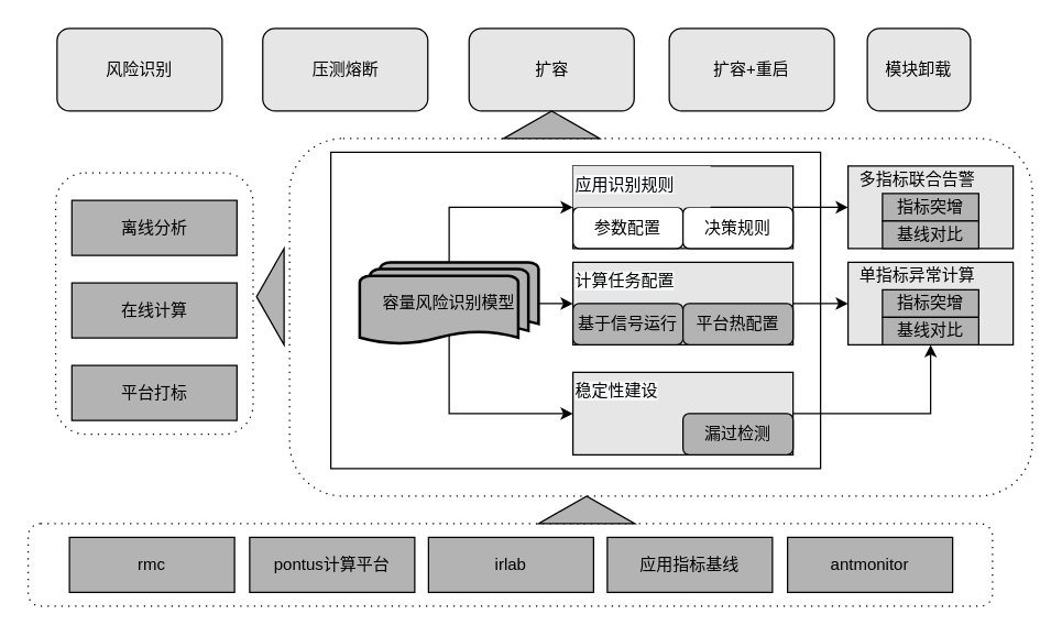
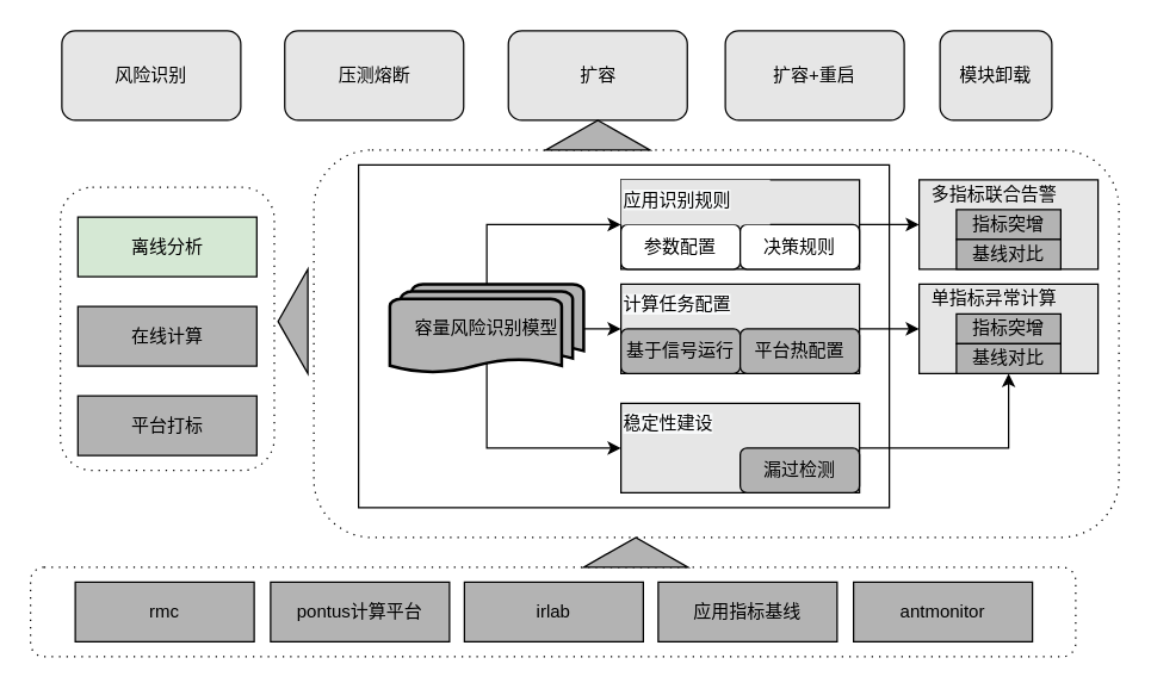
  <mxCell id="0" />
  <mxCell id="1" parent="0" />
  <mxCell id="2" value="" style="shape=ext;rounded=1;html=1;whiteSpace=wrap;dashed=1;dashPattern=1 4;" parent="1" vertex="1"><mxGeometry x="40" y="125" width="143.5" height="190" as="geometry" /></mxCell>
  <mxCell id="3" value="" style="shape=ext;rounded=1;html=1;whiteSpace=wrap;dashed=1;dashPattern=1 4;" parent="1" vertex="1"><mxGeometry x="210" y="100" width="540" height="260" as="geometry" /></mxCell>
  <mxCell id="4" value="" style="shape=ext;rounded=1;html=1;whiteSpace=wrap;dashed=1;dashPattern=1 4;" parent="1" vertex="1"><mxGeometry x="20" y="380" width="701" height="60" as="geometry" /></mxCell>
  <mxCell id="5" value="" style="rounded=0;whiteSpace=wrap;html=1;" parent="1" vertex="1"><mxGeometry x="240" y="110" width="356" height="230" as="geometry" /></mxCell>
  <mxCell id="6" value="" style="edgeStyle=orthogonalEdgeStyle;rounded=0;orthogonalLoop=1;jettySize=auto;html=1;exitX=1;exitY=0.5;exitDx=0;exitDy=0;fillColor=#E6E6E6;" parent="1" source="9" target="7" edge="1"><mxGeometry relative="1" as="geometry" /></mxCell>
  <mxCell id="7" value="" style="rounded=0;whiteSpace=wrap;html=1;fillColor=#E6E6E6;" parent="1" vertex="1"><mxGeometry x="616" y="190" width="120" height="60" as="geometry" /></mxCell>
  <mxCell id="8" value="在线计算" style="rounded=0;whiteSpace=wrap;html=1;fillColor=#B3B3B3;" parent="1" vertex="1"><mxGeometry x="51.75" y="205" width="120" height="40" as="geometry" /></mxCell>
  <mxCell id="9" value="" style="rounded=0;whiteSpace=wrap;html=1;fillColor=#E6E6E6;" parent="1" vertex="1"><mxGeometry x="416" y="190" width="160" height="60" as="geometry" /></mxCell>
  <mxCell id="10" value="" style="rounded=0;whiteSpace=wrap;html=1;fillColor=#E6E6E6;" parent="1" vertex="1"><mxGeometry x="416" y="270" width="160" height="60" as="geometry" /></mxCell>
  <mxCell id="11" value="pontus计算平台" style="rounded=0;whiteSpace=wrap;html=1;fillColor=#B3B3B3;" parent="1" vertex="1"><mxGeometry x="181" y="390" width="120" height="40" as="geometry" /></mxCell>
  <mxCell id="12" value="antmonitor" style="rounded=0;whiteSpace=wrap;html=1;fillColor=#B3B3B3;" parent="1" vertex="1"><mxGeometry x="572" y="390" width="120" height="40" as="geometry" /></mxCell>
  <mxCell id="13" value="irlab" style="rounded=0;whiteSpace=wrap;html=1;fillColor=#B3B3B3;" parent="1" vertex="1"><mxGeometry x="311" y="390" width="120" height="40" as="geometry" /></mxCell>
  <mxCell id="14" value="" style="html=1;shadow=0;dashed=0;align=center;verticalAlign=middle;shape=mxgraph.arrows2.arrow;dy=0.6;dx=40;direction=north;notch=0;fillColor=#B3B3B3;" parent="1" vertex="1"><mxGeometry x="391" y="360" width="70" height="20" as="geometry" /></mxCell>
  <mxCell id="15" value="" style="html=1;shadow=0;dashed=0;align=center;verticalAlign=middle;shape=mxgraph.arrows2.arrow;dy=0.6;dx=40;direction=north;notch=0;fillColor=#B3B3B3;rotation=-90;" parent="1" vertex="1"><mxGeometry x="161" y="205" width="70" height="20" as="geometry" /></mxCell>
  <mxCell id="16" style="edgeStyle=orthogonalEdgeStyle;rounded=0;orthogonalLoop=1;jettySize=auto;html=1;exitX=1;exitY=0.5;exitDx=0;exitDy=0;exitPerimeter=0;entryX=0;entryY=1;entryDx=0;entryDy=0;" parent="1" source="19" target="27" edge="1"><mxGeometry relative="1" as="geometry" /></mxCell>
  <mxCell id="17" style="edgeStyle=orthogonalEdgeStyle;rounded=0;orthogonalLoop=1;jettySize=auto;html=1;exitX=0.5;exitY=0;exitDx=0;exitDy=0;exitPerimeter=0;entryX=0;entryY=0;entryDx=0;entryDy=0;" parent="1" source="19" target="36" edge="1"><mxGeometry relative="1" as="geometry"><Array as="points"><mxPoint x="326" y="150" /></Array></mxGeometry></mxCell>
  <mxCell id="18" style="edgeStyle=orthogonalEdgeStyle;rounded=0;orthogonalLoop=1;jettySize=auto;html=1;exitX=0.5;exitY=0.88;exitDx=0;exitDy=0;exitPerimeter=0;entryX=0;entryY=1;entryDx=0;entryDy=0;" parent="1" source="19" target="28" edge="1"><mxGeometry relative="1" as="geometry"><Array as="points"><mxPoint x="326" y="300" /></Array></mxGeometry></mxCell>
  <mxCell id="19" value="容量风险识别模型" style="strokeWidth=2;html=1;shape=mxgraph.flowchart.multi-document;whiteSpace=wrap;fillColor=#B3B3B3;" parent="1" vertex="1"><mxGeometry x="261" y="190" width="130" height="60" as="geometry" /></mxCell>
  <mxCell id="20" value="&lt;span&gt;单指标异常计算&lt;/span&gt;" style="text;html=1;align=center;verticalAlign=middle;resizable=0;points=[];autosize=1;" parent="1" vertex="1"><mxGeometry x="616" y="190" width="100" height="20" as="geometry" /></mxCell>
  <mxCell id="21" value="指标突增" style="rounded=0;whiteSpace=wrap;html=1;fillColor=#B3B3B3;" parent="1" vertex="1"><mxGeometry x="641" y="210" width="70" height="20" as="geometry" /></mxCell>
  <mxCell id="22" value="基线对比" style="rounded=0;whiteSpace=wrap;html=1;fillColor=#B3B3B3;" parent="1" vertex="1"><mxGeometry x="641" y="230" width="70" height="20" as="geometry" /></mxCell>
  <mxCell id="23" value="基于信号运行" style="rounded=1;whiteSpace=wrap;html=1;fillColor=#B3B3B3;" parent="1" vertex="1"><mxGeometry x="416" y="220" width="80" height="30" as="geometry" /></mxCell>
  <mxCell id="24" value="平台热配置" style="rounded=1;whiteSpace=wrap;html=1;fillColor=#B3B3B3;" parent="1" vertex="1"><mxGeometry x="496" y="220" width="80" height="30" as="geometry" /></mxCell>
  <mxCell id="25" style="edgeStyle=orthogonalEdgeStyle;rounded=0;orthogonalLoop=1;jettySize=auto;html=1;exitX=1;exitY=0;exitDx=0;exitDy=0;entryX=0.5;entryY=1;entryDx=0;entryDy=0;" edge="1" parent="1" source="26" target="22"><mxGeometry relative="1" as="geometry"><Array as="points"><mxPoint x="676" y="300" /></Array></mxGeometry></mxCell>
  <mxCell id="26" value="漏过检测" style="rounded=1;whiteSpace=wrap;html=1;fillColor=#B3B3B3;" parent="1" vertex="1"><mxGeometry x="496" y="300" width="80" height="30" as="geometry" /></mxCell>
  <mxCell id="27" value="&lt;meta charset=&quot;utf-8&quot;&gt;&lt;span style=&quot;color: rgb(0, 0, 0); font-family: helvetica; font-size: 12px; font-style: normal; font-weight: 400; letter-spacing: normal; text-align: center; text-indent: 0px; text-transform: none; word-spacing: 0px; background-color: rgb(248, 249, 250); display: inline; float: none;&quot;&gt;计算任务配置&lt;/span&gt;" style="text;whiteSpace=wrap;html=1;" parent="1" vertex="1"><mxGeometry x="416" y="190" width="100" height="30" as="geometry" /></mxCell>
  <mxCell id="28" value="&lt;span style=&quot;color: rgb(0 , 0 , 0) ; font-family: &amp;#34;helvetica&amp;#34; ; font-size: 12px ; font-style: normal ; font-weight: 400 ; letter-spacing: normal ; text-align: center ; text-indent: 0px ; text-transform: none ; word-spacing: 0px ; background-color: rgb(248 , 249 , 250) ; display: inline ; float: none&quot;&gt;稳定性建设&lt;/span&gt;" style="text;whiteSpace=wrap;html=1;" parent="1" vertex="1"><mxGeometry x="416" y="270" width="100" height="30" as="geometry" /></mxCell>
  <mxCell id="29" value="平台打标" style="rounded=0;whiteSpace=wrap;html=1;fillColor=#B3B3B3;" parent="1" vertex="1"><mxGeometry x="51.75" y="265" width="120" height="40" as="geometry" /></mxCell>
- <mxCell id="30" value="离线分析" style="rounded=0;whiteSpace=wrap;html=1;fillColor=#B3B3B3;" parent="1" vertex="1"><mxGeometry x="51.75" y="145" width="120" height="40" as="geometry" /></mxCell>
+ <mxCell id="30" value="离线分析" style="rounded=0;whiteSpace=wrap;html=1;fillColor=#d5e8d4;" parent="1" vertex="1"><mxGeometry x="51.75" y="145" width="120" height="40" as="geometry" /></mxCell>
  <mxCell id="31" value="应用指标基线" style="rounded=0;whiteSpace=wrap;html=1;fillColor=#B3B3B3;" parent="1" vertex="1"><mxGeometry x="441" y="390" width="120" height="40" as="geometry" /></mxCell>
  <mxCell id="32" value="&lt;span&gt;风险识别&lt;/span&gt;" style="rounded=1;whiteSpace=wrap;html=1;fillColor=#E6E6E6;" parent="1" vertex="1"><mxGeometry x="41" y="20" width="120" height="60" as="geometry" /></mxCell>
  <mxCell id="33" value="压测熔断" style="rounded=1;whiteSpace=wrap;html=1;fillColor=#E6E6E6;" parent="1" vertex="1"><mxGeometry x="190.5" y="20" width="120" height="60" as="geometry" /></mxCell>
  <mxCell id="34" value="扩容" style="rounded=1;whiteSpace=wrap;html=1;fillColor=#E6E6E6;" parent="1" vertex="1"><mxGeometry x="340.5" y="20" width="120" height="60" as="geometry" /></mxCell>
  <mxCell id="35" value="" style="rounded=0;whiteSpace=wrap;html=1;fillColor=#E6E6E6;" parent="1" vertex="1"><mxGeometry x="416" y="120" width="160" height="60" as="geometry" /></mxCell>
  <mxCell id="36" value="参数配置" style="rounded=1;whiteSpace=wrap;html=1;fillColor=#FFFFFF;" parent="1" vertex="1"><mxGeometry x="416" y="150" width="80" height="30" as="geometry" /></mxCell>
  <mxCell id="37" style="edgeStyle=orthogonalEdgeStyle;rounded=0;orthogonalLoop=1;jettySize=auto;html=1;exitX=1;exitY=0;exitDx=0;exitDy=0;entryX=0;entryY=0.5;entryDx=0;entryDy=0;" parent="1" source="38" target="40" edge="1"><mxGeometry relative="1" as="geometry"><Array as="points"><mxPoint x="586" y="150" /><mxPoint x="586" y="150" /></Array></mxGeometry></mxCell>
  <mxCell id="38" value="决策规则" style="rounded=1;whiteSpace=wrap;html=1;fillColor=#FFFFFF;" parent="1" vertex="1"><mxGeometry x="496" y="150" width="80" height="30" as="geometry" /></mxCell>
  <mxCell id="39" value="&lt;span style=&quot;color: rgb(0 , 0 , 0) ; font-family: &amp;#34;helvetica&amp;#34; ; font-size: 12px ; font-style: normal ; font-weight: 400 ; letter-spacing: normal ; text-align: center ; text-indent: 0px ; text-transform: none ; word-spacing: 0px ; background-color: rgb(248 , 249 , 250) ; display: inline ; float: none&quot;&gt;应用识别规则&lt;/span&gt;" style="text;whiteSpace=wrap;html=1;fillColor=#E6E6E6;" parent="1" vertex="1"><mxGeometry x="416" y="120" width="100" height="30" as="geometry" /></mxCell>
  <mxCell id="40" value="" style="rounded=0;whiteSpace=wrap;html=1;fillColor=#E6E6E6;" parent="1" vertex="1"><mxGeometry x="616" y="120" width="120" height="60" as="geometry" /></mxCell>
  <mxCell id="41" value="&lt;span&gt;多指标联合告警&lt;/span&gt;" style="text;html=1;align=center;verticalAlign=middle;resizable=0;points=[];autosize=1;" parent="1" vertex="1"><mxGeometry x="616" y="120" width="100" height="20" as="geometry" /></mxCell>
  <mxCell id="42" value="指标突增" style="rounded=0;whiteSpace=wrap;html=1;fillColor=#B3B3B3;" parent="1" vertex="1"><mxGeometry x="641" y="140" width="70" height="20" as="geometry" /></mxCell>
  <mxCell id="43" value="基线对比" style="rounded=0;whiteSpace=wrap;html=1;fillColor=#B3B3B3;" parent="1" vertex="1"><mxGeometry x="641" y="160" width="70" height="20" as="geometry" /></mxCell>
  <mxCell id="44" value="rmc" style="rounded=0;whiteSpace=wrap;html=1;fillColor=#B3B3B3;" vertex="1" parent="1"><mxGeometry x="50" y="390" width="120" height="40" as="geometry" /></mxCell>
  <mxCell id="45" value="" style="html=1;shadow=0;dashed=0;align=center;verticalAlign=middle;shape=mxgraph.arrows2.arrow;dy=0.6;dx=40;direction=north;notch=0;fillColor=#B3B3B3;" vertex="1" parent="1"><mxGeometry x="365.5" y="80" width="70" height="20" as="geometry" /></mxCell>
  <mxCell id="46" value="扩容+重启" style="rounded=1;whiteSpace=wrap;html=1;fillColor=#E6E6E6;" vertex="1" parent="1"><mxGeometry x="486" y="20" width="120" height="60" as="geometry" /></mxCell>
  <mxCell id="47" value="模块卸载" style="rounded=1;whiteSpace=wrap;html=1;fillColor=#E6E6E6;" vertex="1" parent="1"><mxGeometry x="630" y="20" width="75" height="60" as="geometry" /></mxCell>
